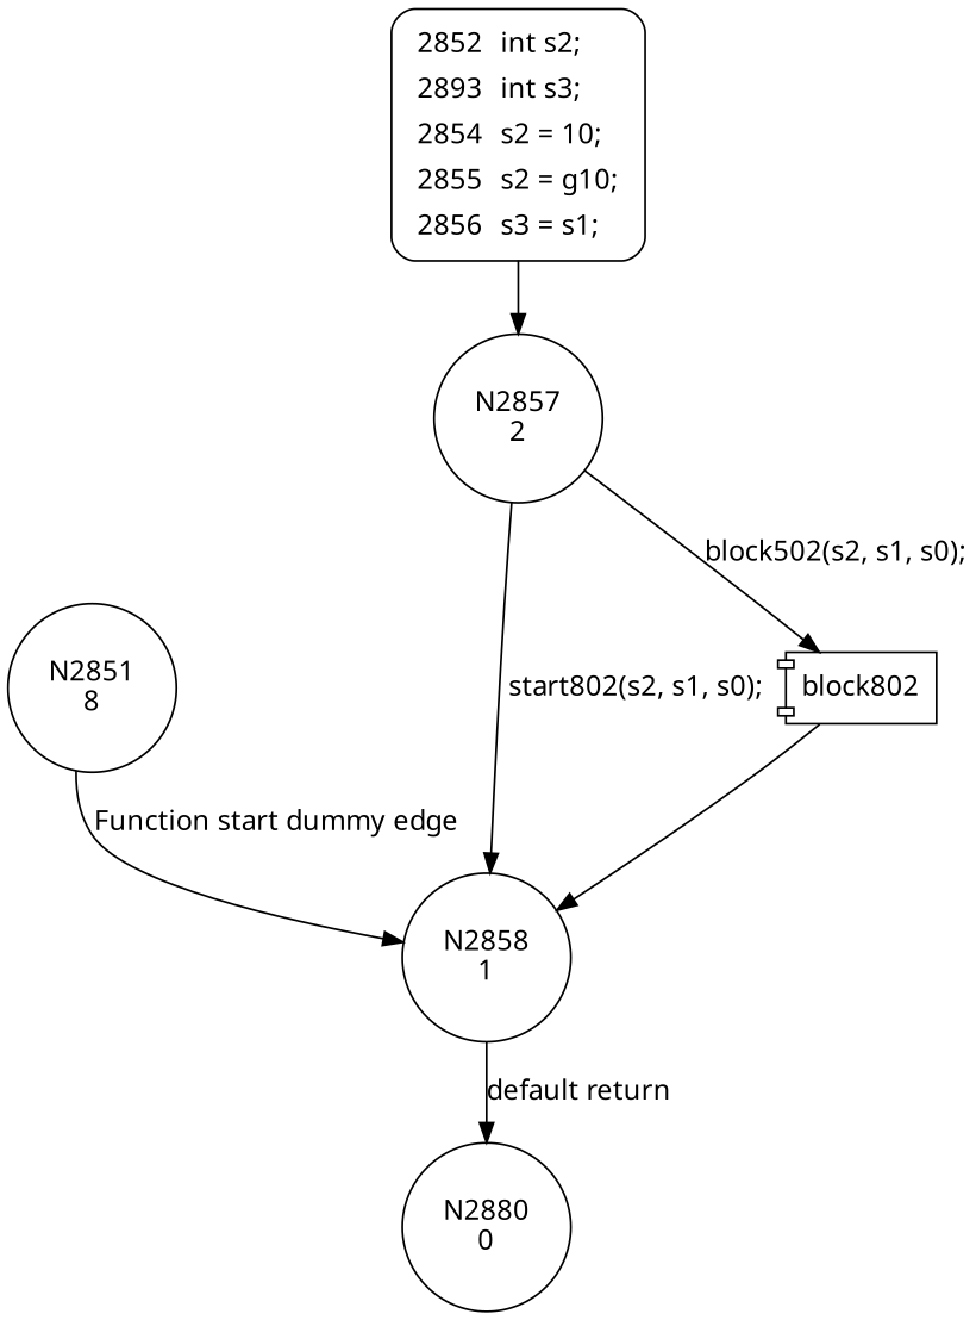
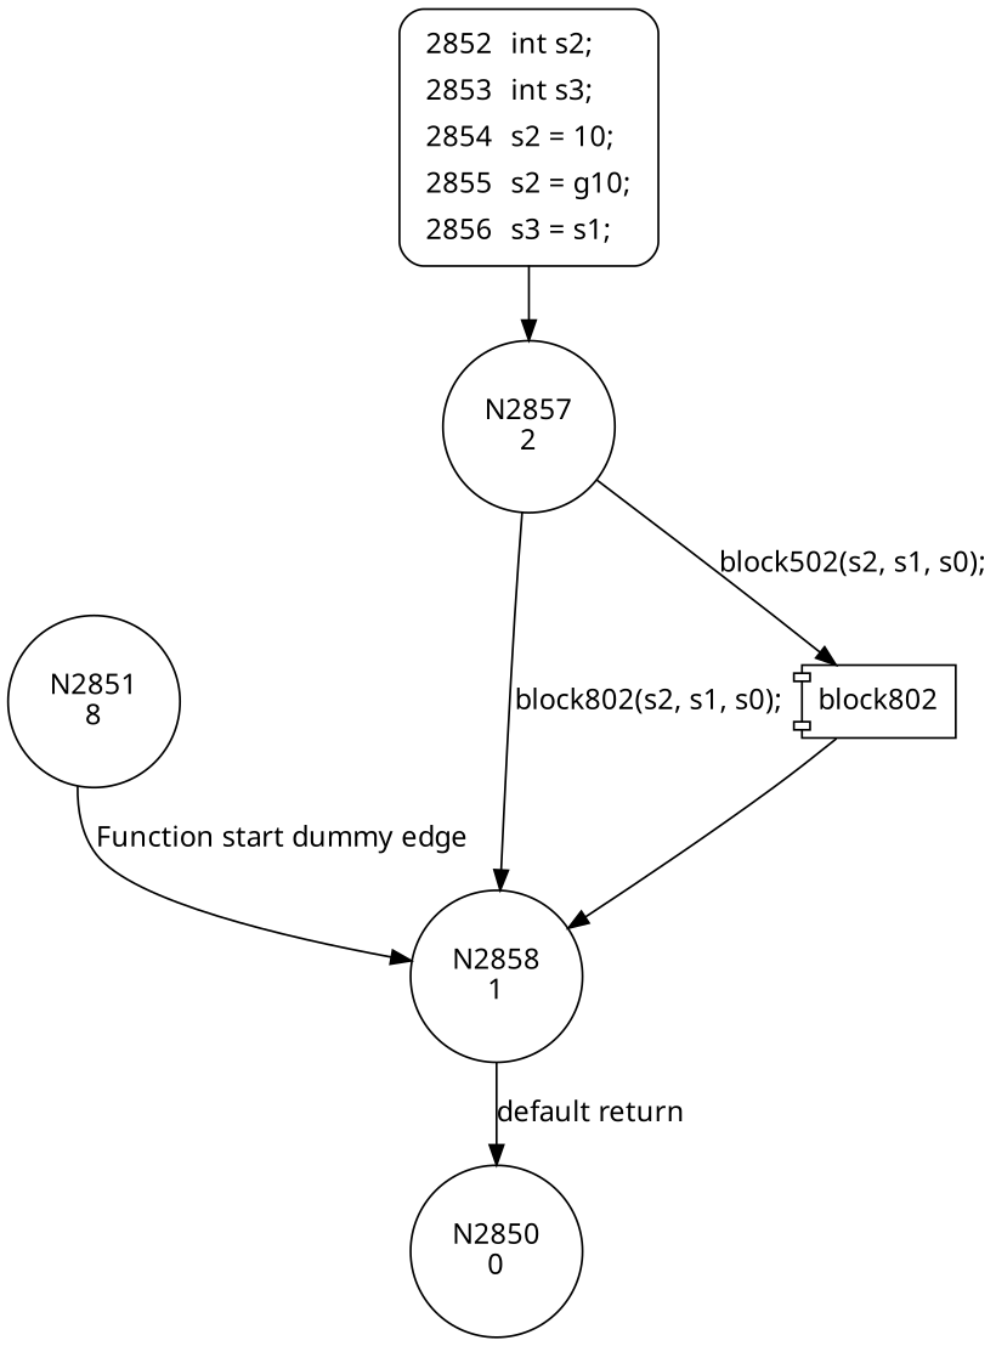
  digraph {
    fontname="Noto Sans"
    node [fontname="Noto Sans" shape=circle]
    edge [fontname="Noto Sans"]
    n1 [label="N2851\n8"]
    n2 [label="N2858\n1"]
-   n3 [fillcolor=white label=<<table border="0" cellborder="0" cellpadding="3" bgcolor="white"><tr><td align="right">2852</td><td align="left">int s2;</td></tr><tr><td align="right">2893</td><td align="left">int s3;</td></tr><tr><td align="right">2854</td><td align="left">s2 = 10;</td></tr><tr><td align="right">2855</td><td align="left">s2 = g10;</td></tr><tr><td align="right">2856</td><td align="left">s3 = s1;</td></tr></table>> penwidth=1 shape=Mrecord style="filled,bold"]
+   n3 [fillcolor=white label=<<table border="0" cellborder="0" cellpadding="3" bgcolor="white"><tr><td align="right">2852</td><td align="left">int s2;</td></tr><tr><td align="right">2853</td><td align="left">int s3;</td></tr><tr><td align="right">2854</td><td align="left">s2 = 10;</td></tr><tr><td align="right">2855</td><td align="left">s2 = g10;</td></tr><tr><td align="right">2856</td><td align="left">s3 = s1;</td></tr></table>> penwidth=1 shape=Mrecord style="filled,bold"]
    n4 [label="N2857\n2"]
    n5 [label=block802 shape=component]
-   n6 [label="N2880\n0"]
+   n6 [label="N2850\n0"]
    n1 -> n2 [label="Function start dummy edge"]
    n2 -> n6 [label="default return"]
    n3 -> n4
-   n4 -> n2 [label="start802(s2, s1, s0);"]
+   n4 -> n2 [label="block802(s2, s1, s0);"]
    n4 -> n5 [label="block502(s2, s1, s0);"]
    n5 -> n2
  }
